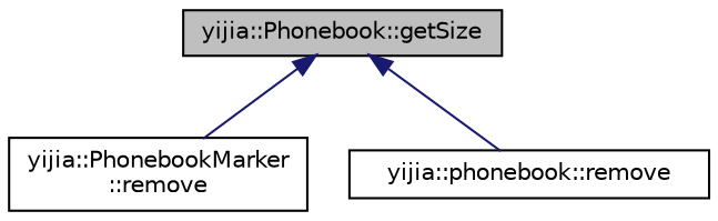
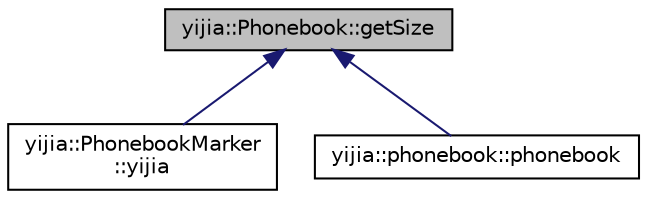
  digraph {
    rankdir=TB
    node [color=black fillcolor=white fontname=Helvetica fontsize=10 shape=record style=filled]
    edge [color=midnightblue dir=back fontname=Helvetica fontsize=10 labelfontname=Helvetica labelfontsize=10 style=solid]
    n1 [fillcolor=grey75 fontcolor=black height=0.2 label="yijia::Phonebook::getSize" width=0.4]
-   n2 [height=0.2 label="yijia::PhonebookMarker\l::remove" width=0.4]
-   n3 [height=0.2 label="yijia::phonebook::remove" width=0.4]
+   n2 [height=0.2 label="yijia::PhonebookMarker\l::yijia" width=0.4]
+   n3 [height=0.2 label="yijia::phonebook::phonebook" width=0.4]
    n1 -> n2
    n1 -> n3
  }
